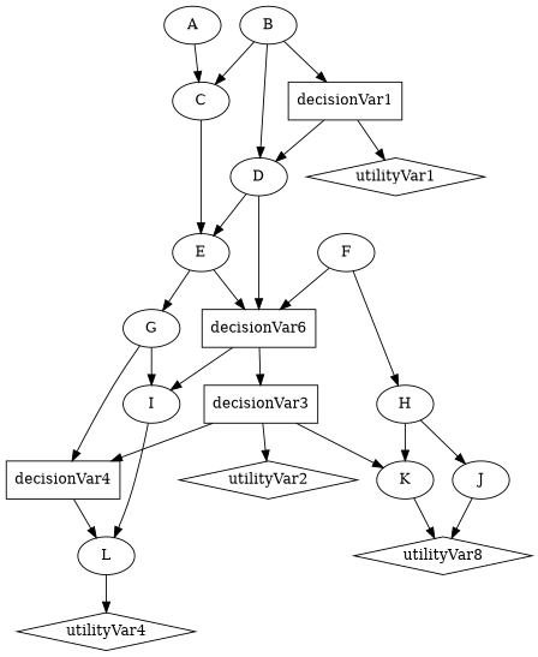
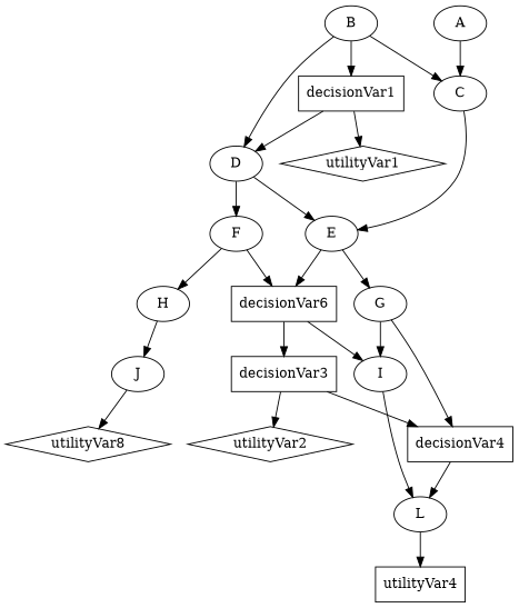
  digraph {
    node [shape=ellipse]
    decisionVar1 [shape=box]
    utilityVar1 [shape=diamond]
    D
    E
    F
    n6 [label=decisionVar6 shape=box]
    decisionVar3 [shape=box]
    I
    decisionVar4 [shape=box]
    utilityVar2 [shape=diamond]
-   K
    L
    n13 [label=utilityVar8 shape=diamond]
-   utilityVar4 [shape=diamond]
+   utilityVar4 [shape=box]
    A
    C
    B
    G
    H
    J
    decisionVar1 -> utilityVar1
    decisionVar1 -> D
    D -> E
-   D -> n6
+   D -> F
    E -> n6
    E -> G
    F -> n6
    F -> H
    n6 -> decisionVar3
    n6 -> I
    decisionVar3 -> decisionVar4
    decisionVar3 -> utilityVar2
-   decisionVar3 -> K
    I -> L
    decisionVar4 -> L
-   K -> n13
    L -> utilityVar4
    A -> C
    C -> E
    B -> decisionVar1
    B -> D
    B -> C
    G -> I
    G -> decisionVar4
-   H -> K
    H -> J
    J -> n13
  }
